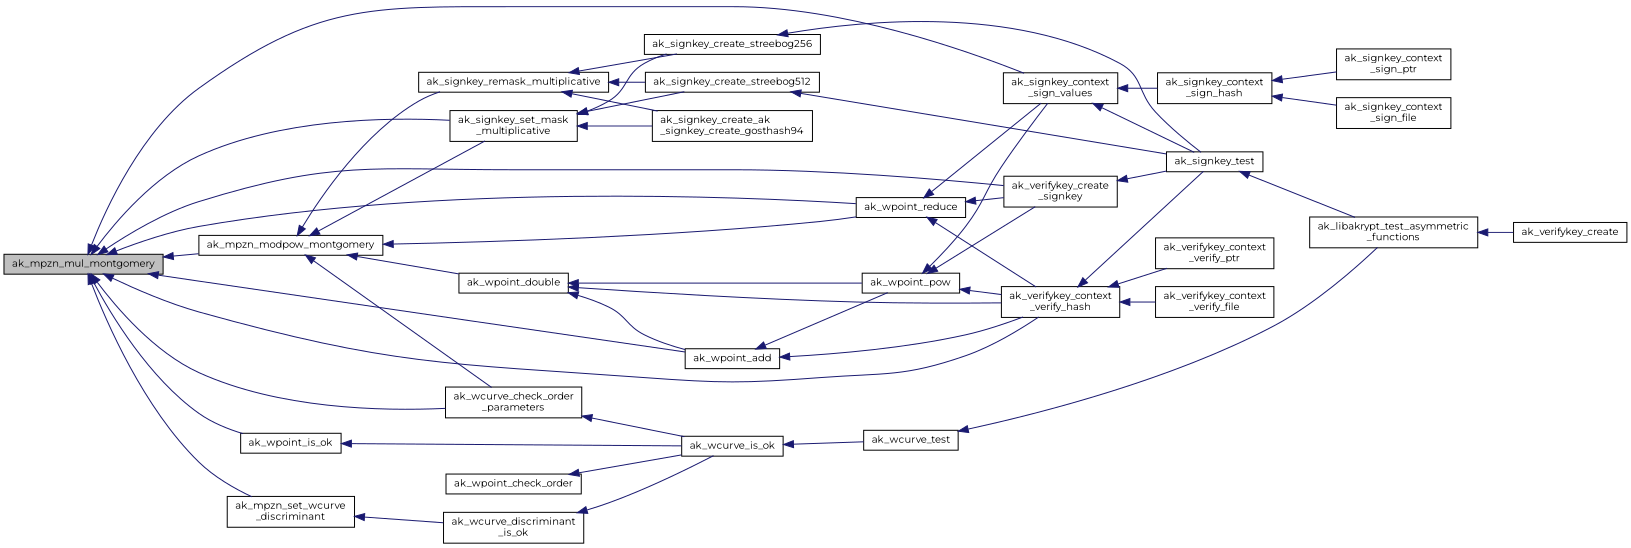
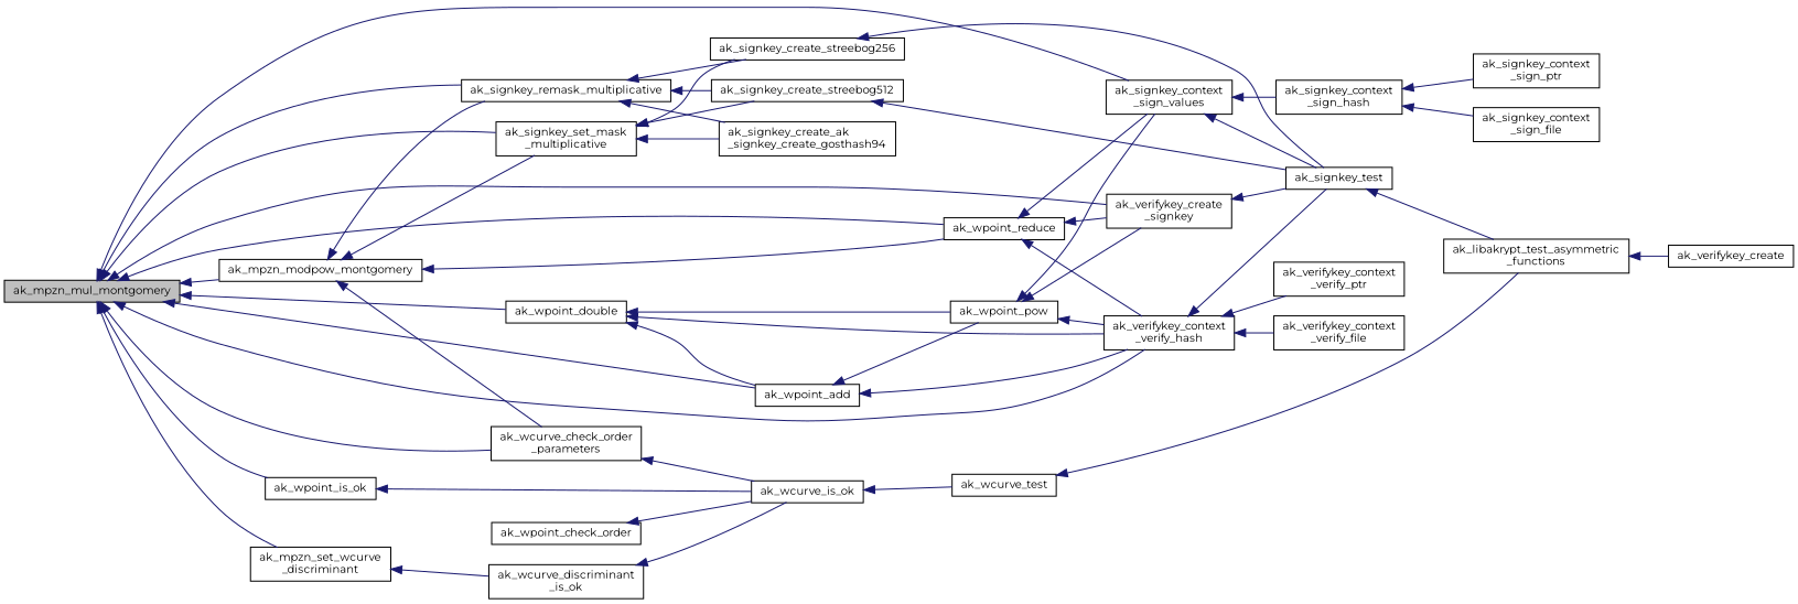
  digraph {
    fontname=Montserrat
    rankdir=LR
    node [color=black fillcolor=white fontname=Montserrat fontsize=10 shape=record style=filled]
    edge [color=midnightblue dir=back fontname=Montserrat fontsize=10 labelfontname=Helvetica labelfontsize=10 style=solid]
    n1 [fillcolor=grey75 fontcolor=black height=0.2 label=ak_mpzn_mul_montgomery width=0.4]
    n2 [height=0.2 label="ak_mpzn_set_wcurve\l_discriminant" width=0.4]
    n3 [height=0.2 label="ak_wcurve_check_order\l_parameters" width=0.4]
    n4 [height=0.2 label=ak_wpoint_is_ok width=0.4]
    n5 [height=0.2 label=ak_wpoint_double width=0.4]
    n6 [height=0.2 label=ak_wpoint_add width=0.4]
    n7 [height=0.2 label="ak_signkey_context\l_sign_values" width=0.4]
    n8 [height=0.2 label="ak_verifykey_create\l_signkey" width=0.4]
    n9 [height=0.2 label="ak_verifykey_context\l_verify_hash" width=0.4]
    n10 [height=0.2 label=ak_wpoint_reduce width=0.4]
    n11 [height=0.2 label=ak_mpzn_modpow_montgomery width=0.4]
    n12 [height=0.2 label="ak_signkey_set_mask\l_multiplicative" width=0.4]
    n13 [height=0.2 label=ak_signkey_remask_multiplicative width=0.4]
    n14 [height=0.2 label="ak_wcurve_discriminant\l_is_ok" width=0.4]
    n15 [height=0.2 label=ak_wcurve_is_ok width=0.4]
    n16 [height=0.2 label=ak_wpoint_pow width=0.4]
    n17 [height=0.2 label="ak_signkey_context\l_sign_hash" width=0.4]
    n18 [height=0.2 label=ak_signkey_test width=0.4]
    n19 [height=0.2 label="ak_verifykey_context\l_verify_ptr" width=0.4]
    n20 [height=0.2 label="ak_verifykey_context\l_verify_file" width=0.4]
    n21 [height=0.2 label=ak_signkey_create_streebog256 width=0.4]
    n22 [height=0.2 label=ak_signkey_create_streebog512 width=0.4]
    n23 [height=0.2 label="ak_signkey_create_ak\l_signkey_create_gosthash94" width=0.4]
    n24 [height=0.2 label=ak_wcurve_test width=0.4]
    n25 [height=0.2 label="ak_libakrypt_test_asymmetric\l_functions" width=0.4]
    n26 [height=0.2 label=ak_verifykey_create width=0.4]
    n27 [height=0.2 label=ak_wpoint_check_order width=0.4]
    n28 [height=0.2 label="ak_signkey_context\l_sign_ptr" width=0.4]
    n29 [height=0.2 label="ak_signkey_context\l_sign_file" width=0.4]
    n1 -> n2
    n1 -> n3
    n1 -> n4
-   n11 -> n5
+   n1 -> n5
    n1 -> n6
    n1 -> n7
    n1 -> n8
    n1 -> n9
    n1 -> n10
    n1 -> n11
    n1 -> n12
+   n1 -> n13
    n2 -> n14
    n3 -> n15
    n4 -> n15
    n5 -> n6
    n5 -> n9
    n5 -> n16
    n6 -> n9
    n6 -> n16
    n7 -> n17
    n7 -> n18
    n8 -> n18
    n9 -> n18
    n9 -> n19
    n9 -> n20
    n10 -> n7
    n10 -> n8
    n10 -> n9
    n11 -> n3
    n11 -> n10
    n11 -> n12
    n11 -> n13
    n12 -> n21
    n12 -> n22
    n12 -> n23
    n13 -> n21
    n13 -> n22
    n13 -> n23
    n14 -> n15
    n15 -> n24
    n16 -> n7
    n16 -> n8
    n16 -> n9
    n17 -> n28
    n17 -> n29
    n18 -> n25
    n21 -> n18
    n22 -> n18
    n24 -> n25
    n25 -> n26
    n27 -> n15
  }
